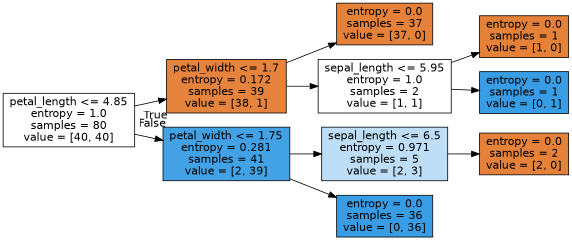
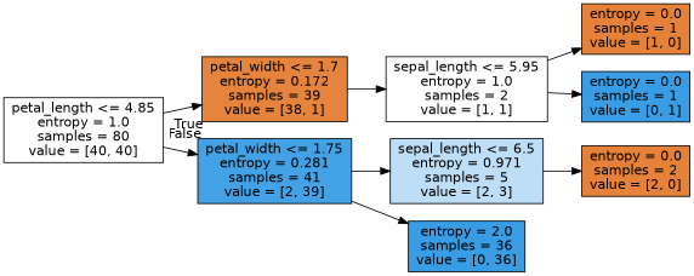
  digraph {
    rankdir=LR
    node [color=black fillcolor="#e58139" fontname=helvetica shape=box style=filled]
    edge [fontname=helvetica]
    n1 [fillcolor="#ffffff" label="petal_length <= 4.85\nentropy = 1.0\nsamples = 80\nvalue = [40, 40]"]
    n2 [fillcolor="#e6843e" label="petal_width <= 1.7\nentropy = 0.172\nsamples = 39\nvalue = [38, 1]"]
    n3 [fillcolor="#43a2e6" label="petal_width <= 1.75\nentropy = 0.281\nsamples = 41\nvalue = [2, 39]"]
-   n4 [label="entropy = 0.0\nsamples = 37\nvalue = [37, 0]"]
    n5 [fillcolor="#ffffff" label="sepal_length <= 5.95\nentropy = 1.0\nsamples = 2\nvalue = [1, 1]"]
    n6 [fillcolor="#bddef6" label="sepal_length <= 6.5\nentropy = 0.971\nsamples = 5\nvalue = [2, 3]"]
-   n7 [fillcolor="#399de5" label="entropy = 0.0\nsamples = 36\nvalue = [0, 36]"]
+   n7 [fillcolor="#399de5" label="entropy = 2.0\nsamples = 36\nvalue = [0, 36]"]
    n8 [label="entropy = 0.0\nsamples = 1\nvalue = [1, 0]"]
    n9 [fillcolor="#399de5" label="entropy = 0.0\nsamples = 1\nvalue = [0, 1]"]
    n10 [label="entropy = 0.0\nsamples = 2\nvalue = [2, 0]"]
    n1 -> n2 [headlabel=True labelangle=45 labeldistance=2.5]
    n1 -> n3 [headlabel=False labelangle=-45 labeldistance=2.5]
-   n2 -> n4
    n2 -> n5
    n3 -> n6
    n3 -> n7
    n5 -> n8
    n5 -> n9
    n6 -> n10
  }
